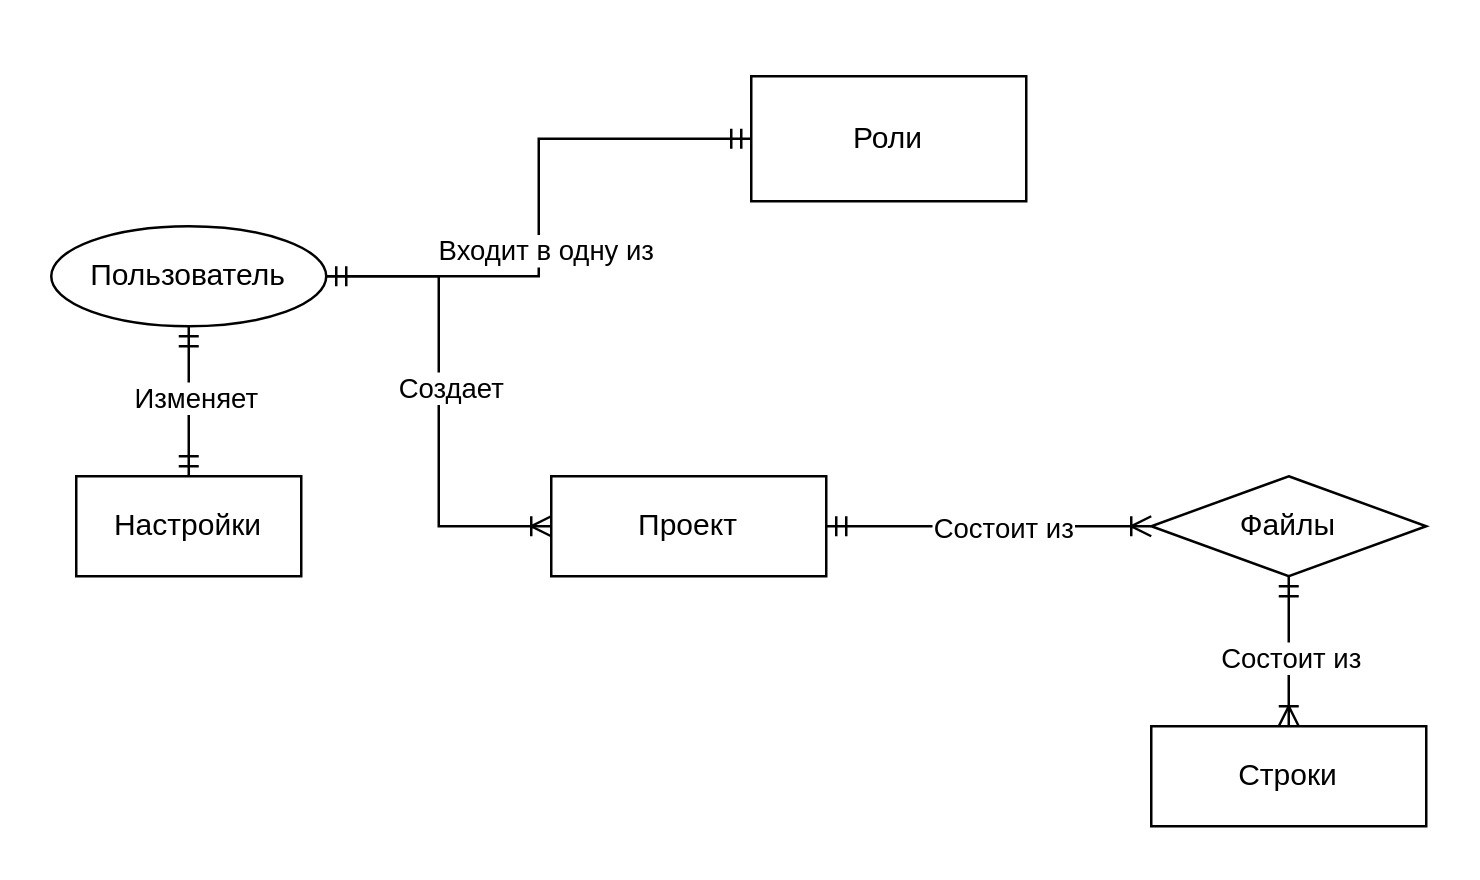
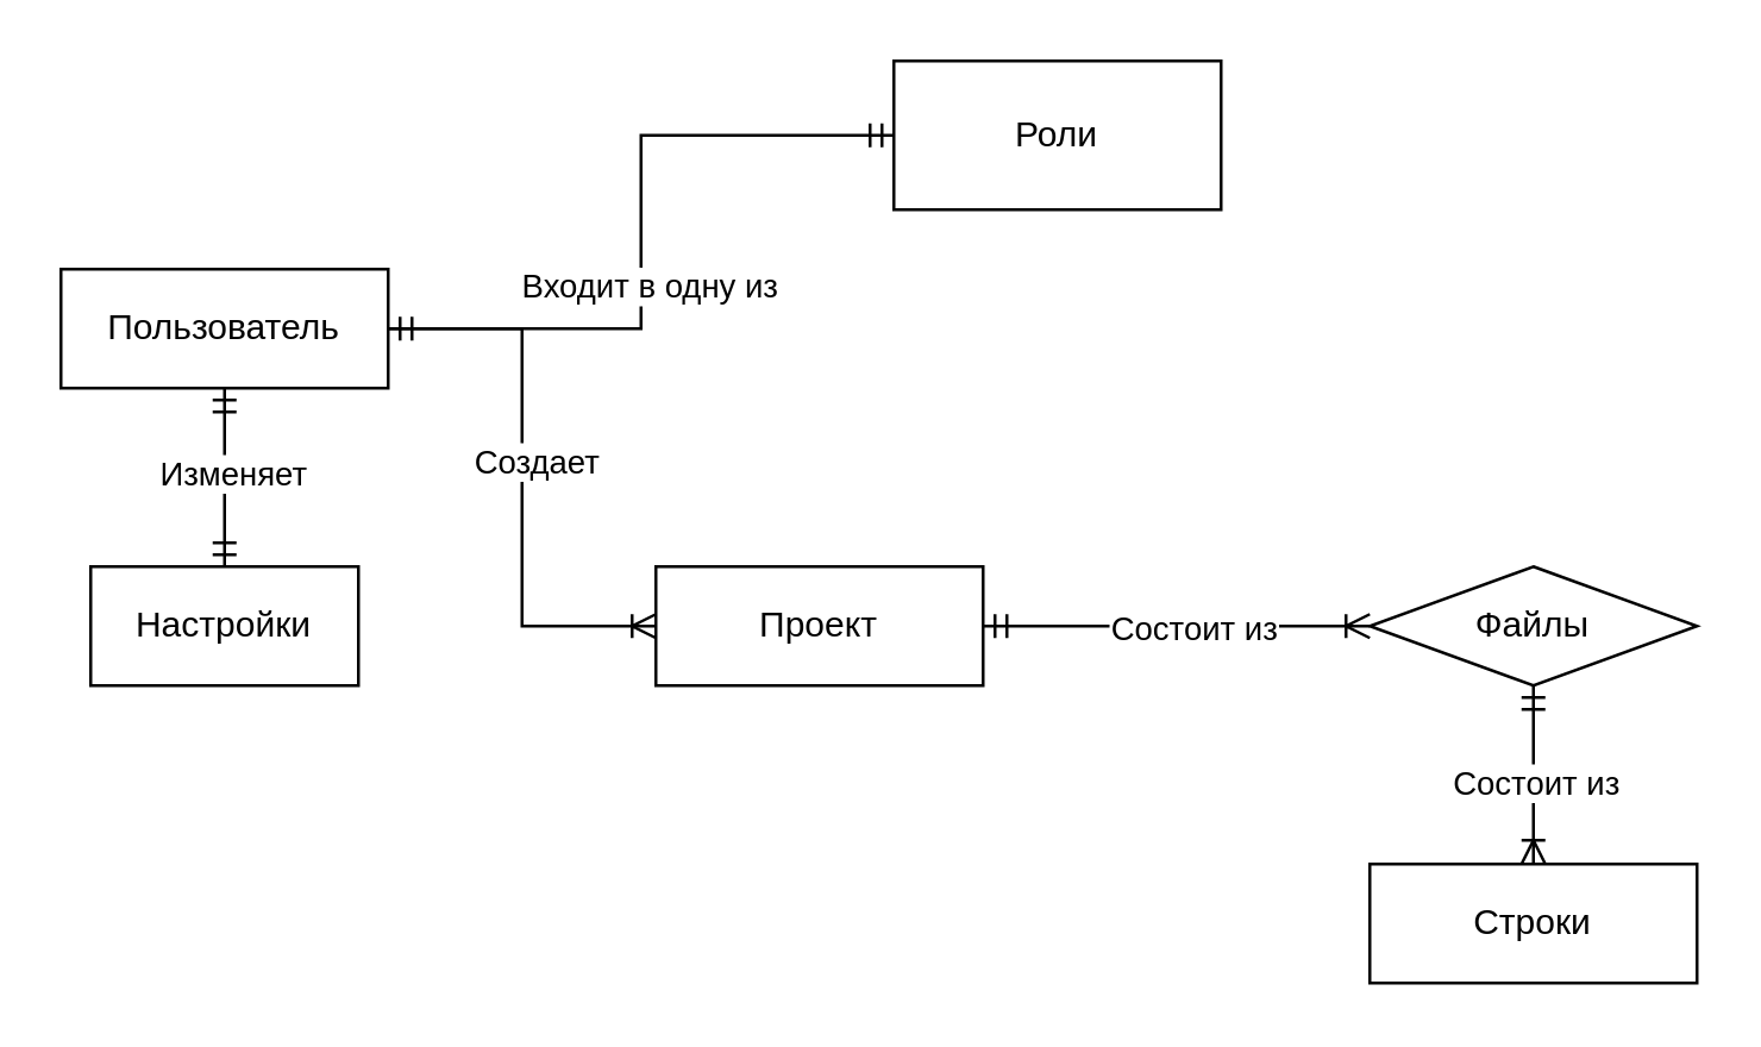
  <mxCell id="0" />
  <mxCell id="1" parent="0" />
  <mxCell id="2" style="edgeStyle=orthogonalEdgeStyle;rounded=0;orthogonalLoop=1;jettySize=auto;html=1;entryX=0;entryY=0.5;entryDx=0;entryDy=0;endArrow=ERmandOne;endFill=0;" edge="1" parent="1" source="8" target="9"><mxGeometry relative="1" as="geometry" /></mxCell>
  <mxCell id="3" value="Входит в одну из" style="edgeLabel;html=1;align=center;verticalAlign=middle;resizable=0;points=[];" vertex="1" connectable="0" parent="2"><mxGeometry x="-0.145" y="-2" relative="1" as="geometry"><mxPoint as="offset" /></mxGeometry></mxCell>
  <mxCell id="4" style="edgeStyle=orthogonalEdgeStyle;rounded=0;orthogonalLoop=1;jettySize=auto;html=1;entryX=0.5;entryY=0;entryDx=0;entryDy=0;startArrow=ERmandOne;startFill=0;endArrow=ERmandOne;endFill=0;" edge="1" parent="1" source="8" target="10"><mxGeometry relative="1" as="geometry" /></mxCell>
  <mxCell id="5" value="Изменяет" style="edgeLabel;html=1;align=center;verticalAlign=middle;resizable=0;points=[];" vertex="1" connectable="0" parent="4"><mxGeometry x="-0.067" y="2" relative="1" as="geometry"><mxPoint as="offset" /></mxGeometry></mxCell>
  <mxCell id="6" style="edgeStyle=orthogonalEdgeStyle;rounded=0;orthogonalLoop=1;jettySize=auto;html=1;entryX=0;entryY=0.5;entryDx=0;entryDy=0;startArrow=ERmandOne;startFill=0;endArrow=ERoneToMany;endFill=0;" edge="1" parent="1" source="8" target="13"><mxGeometry relative="1" as="geometry" /></mxCell>
  <mxCell id="7" value="Создает" style="edgeLabel;html=1;align=center;verticalAlign=middle;resizable=0;points=[];" vertex="1" connectable="0" parent="6"><mxGeometry x="-0.063" y="4" relative="1" as="geometry"><mxPoint as="offset" /></mxGeometry></mxCell>
- <mxCell id="8" value="Пользователь" style="ellipse;whiteSpace=wrap;html=1;" vertex="1" parent="1"><mxGeometry x="20" y="90" width="110" height="40" as="geometry" /></mxCell>
- <mxCell id="9" value="Роли" style="rounded=0;whiteSpace=wrap;html=1;" vertex="1" parent="1"><mxGeometry x="300" y="30" width="110" height="50" as="geometry" /></mxCell>
+ <mxCell id="8" value="Пользователь" style="rounded=0;whiteSpace=wrap;html=1;" vertex="1" parent="1"><mxGeometry x="20" y="90" width="110" height="40" as="geometry" /></mxCell>
+ <mxCell id="9" value="Роли" style="rounded=0;whiteSpace=wrap;html=1;" vertex="1" parent="1"><mxGeometry x="300" y="20" width="110" height="50" as="geometry" /></mxCell>
  <mxCell id="10" value="Настройки" style="rounded=0;whiteSpace=wrap;html=1;" vertex="1" parent="1"><mxGeometry x="30" y="190" width="90" height="40" as="geometry" /></mxCell>
  <mxCell id="11" style="edgeStyle=orthogonalEdgeStyle;rounded=0;orthogonalLoop=1;jettySize=auto;html=1;entryX=0;entryY=0.5;entryDx=0;entryDy=0;startArrow=ERmandOne;startFill=0;endArrow=ERoneToMany;endFill=0;" edge="1" parent="1" source="13" target="14"><mxGeometry relative="1" as="geometry" /></mxCell>
  <mxCell id="12" value="Состоит из" style="edgeLabel;html=1;align=center;verticalAlign=middle;resizable=0;points=[];" vertex="1" connectable="0" parent="11"><mxGeometry x="-0.575" y="-4" relative="1" as="geometry"><mxPoint x="42" y="-4" as="offset" /></mxGeometry></mxCell>
  <mxCell id="13" value="Проект" style="rounded=0;whiteSpace=wrap;html=1;" vertex="1" parent="1"><mxGeometry x="220" y="190" width="110" height="40" as="geometry" /></mxCell>
  <mxCell id="14" value="Файлы" style="rhombus;whiteSpace=wrap;html=1;" vertex="1" parent="1"><mxGeometry x="460" y="190" width="110" height="40" as="geometry" /></mxCell>
  <mxCell id="15" value="Строки" style="rounded=0;whiteSpace=wrap;html=1;" vertex="1" parent="1"><mxGeometry x="460" y="290" width="110" height="40" as="geometry" /></mxCell>
  <mxCell id="16" style="edgeStyle=orthogonalEdgeStyle;rounded=0;orthogonalLoop=1;jettySize=auto;html=1;entryX=0.5;entryY=0;entryDx=0;entryDy=0;startArrow=ERmandOne;startFill=0;endArrow=ERoneToMany;endFill=0;exitX=0.5;exitY=1;exitDx=0;exitDy=0;" edge="1" parent="1" source="14" target="15"><mxGeometry relative="1" as="geometry"><mxPoint x="340" y="220" as="sourcePoint" /><mxPoint x="470" y="220" as="targetPoint" /></mxGeometry></mxCell>
  <mxCell id="17" value="Состоит из" style="edgeLabel;html=1;align=center;verticalAlign=middle;resizable=0;points=[];" vertex="1" connectable="0" parent="16"><mxGeometry x="-0.575" y="-4" relative="1" as="geometry"><mxPoint x="4" y="19" as="offset" /></mxGeometry></mxCell>
